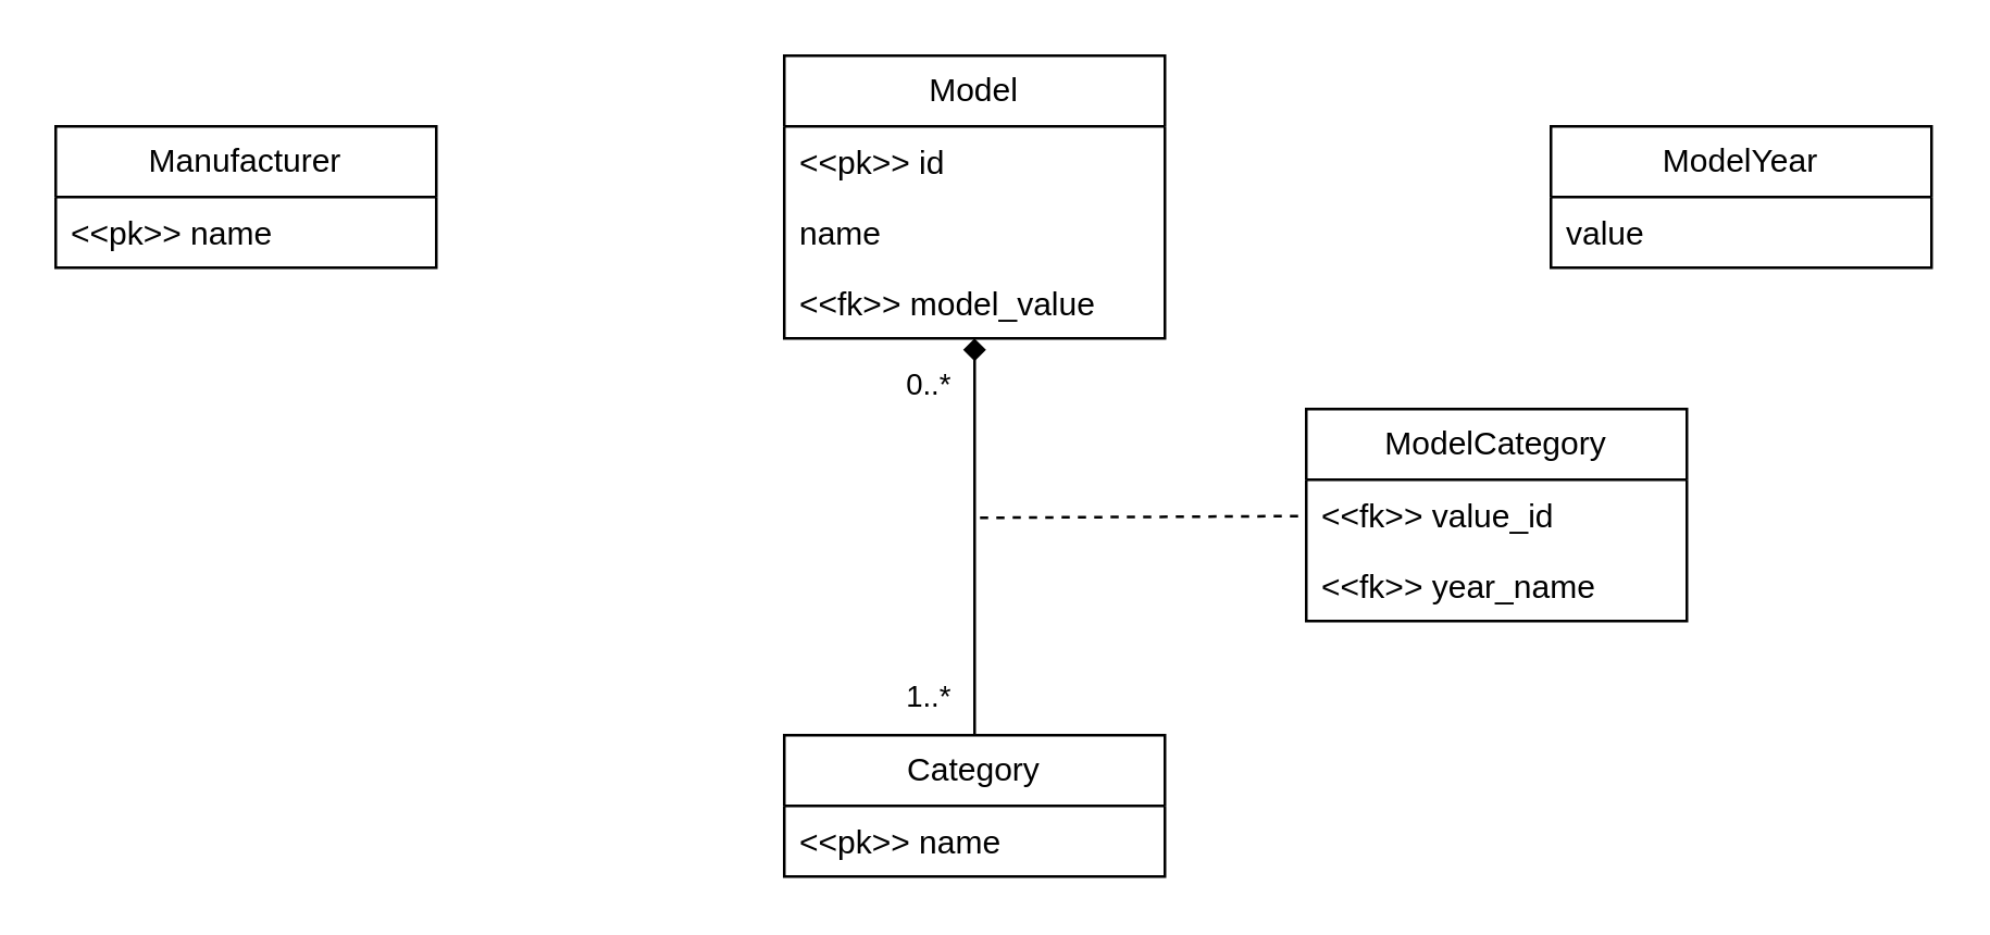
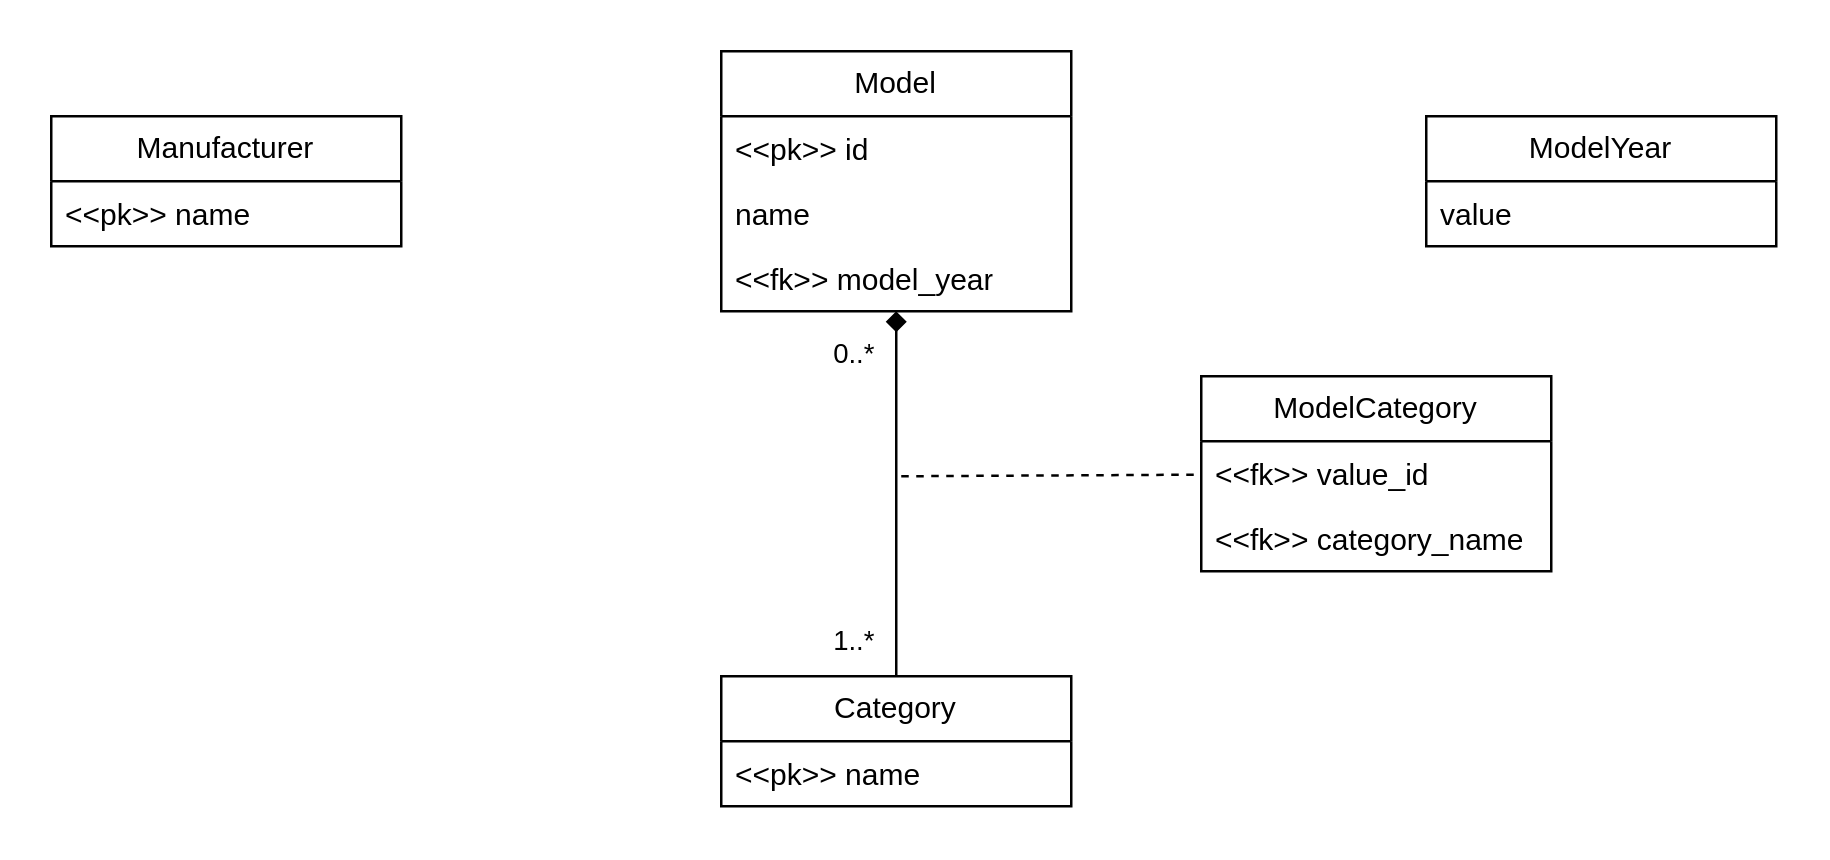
  <mxCell id="0" />
  <mxCell id="1" parent="0" />
  <mxCell id="2" value="Manufacturer" style="swimlane;fontStyle=0;childLayout=stackLayout;horizontal=1;startSize=26;fillColor=none;horizontalStack=0;resizeParent=1;resizeParentMax=0;resizeLast=0;collapsible=1;marginBottom=0;whiteSpace=wrap;html=1;" vertex="1" parent="1"><mxGeometry x="20" y="46" width="140" height="52" as="geometry" /></mxCell>
  <mxCell id="3" value="&amp;lt;&amp;lt;pk&amp;gt;&amp;gt; name" style="text;strokeColor=none;fillColor=none;align=left;verticalAlign=top;spacingLeft=4;spacingRight=4;overflow=hidden;rotatable=0;points=[[0,0.5],[1,0.5]];portConstraint=eastwest;whiteSpace=wrap;html=1;" vertex="1" parent="2"><mxGeometry y="26" width="140" height="26" as="geometry" /></mxCell>
  <mxCell id="4" value="Model" style="swimlane;fontStyle=0;childLayout=stackLayout;horizontal=1;startSize=26;fillColor=none;horizontalStack=0;resizeParent=1;resizeParentMax=0;resizeLast=0;collapsible=1;marginBottom=0;whiteSpace=wrap;html=1;" vertex="1" parent="1"><mxGeometry x="288" y="20" width="140" height="104" as="geometry" /></mxCell>
  <mxCell id="5" value="&amp;lt;&amp;lt;pk&amp;gt;&amp;gt; id" style="text;strokeColor=none;fillColor=none;align=left;verticalAlign=top;spacingLeft=4;spacingRight=4;overflow=hidden;rotatable=0;points=[[0,0.5],[1,0.5]];portConstraint=eastwest;whiteSpace=wrap;html=1;" vertex="1" parent="4"><mxGeometry y="26" width="140" height="26" as="geometry" /></mxCell>
  <mxCell id="6" value="name" style="text;strokeColor=none;fillColor=none;align=left;verticalAlign=top;spacingLeft=4;spacingRight=4;overflow=hidden;rotatable=0;points=[[0,0.5],[1,0.5]];portConstraint=eastwest;whiteSpace=wrap;html=1;" vertex="1" parent="4"><mxGeometry y="52" width="140" height="26" as="geometry" /></mxCell>
- <mxCell id="7" value="&amp;lt;&amp;lt;fk&amp;gt;&amp;gt; model_value" style="text;strokeColor=none;fillColor=none;align=left;verticalAlign=top;spacingLeft=4;spacingRight=4;overflow=hidden;rotatable=0;points=[[0,0.5],[1,0.5]];portConstraint=eastwest;whiteSpace=wrap;html=1;" vertex="1" parent="4"><mxGeometry y="78" width="140" height="26" as="geometry" /></mxCell>
+ <mxCell id="7" value="&amp;lt;&amp;lt;fk&amp;gt;&amp;gt; model_year" style="text;strokeColor=none;fillColor=none;align=left;verticalAlign=top;spacingLeft=4;spacingRight=4;overflow=hidden;rotatable=0;points=[[0,0.5],[1,0.5]];portConstraint=eastwest;whiteSpace=wrap;html=1;" vertex="1" parent="4"><mxGeometry y="78" width="140" height="26" as="geometry" /></mxCell>
  <mxCell id="8" value="ModelYear" style="swimlane;fontStyle=0;childLayout=stackLayout;horizontal=1;startSize=26;fillColor=none;horizontalStack=0;resizeParent=1;resizeParentMax=0;resizeLast=0;collapsible=1;marginBottom=0;whiteSpace=wrap;html=1;" vertex="1" parent="1"><mxGeometry x="570" y="46" width="140" height="52" as="geometry" /></mxCell>
  <mxCell id="9" value="value" style="text;strokeColor=none;fillColor=none;align=left;verticalAlign=top;spacingLeft=4;spacingRight=4;overflow=hidden;rotatable=0;points=[[0,0.5],[1,0.5]];portConstraint=eastwest;whiteSpace=wrap;html=1;" vertex="1" parent="8"><mxGeometry y="26" width="140" height="26" as="geometry" /></mxCell>
  <mxCell id="10" value="Category" style="swimlane;fontStyle=0;childLayout=stackLayout;horizontal=1;startSize=26;fillColor=none;horizontalStack=0;resizeParent=1;resizeParentMax=0;resizeLast=0;collapsible=1;marginBottom=0;whiteSpace=wrap;html=1;" vertex="1" parent="1"><mxGeometry x="288" y="270" width="140" height="52" as="geometry" /></mxCell>
  <mxCell id="11" value="&amp;lt;&amp;lt;pk&amp;gt;&amp;gt; name" style="text;strokeColor=none;fillColor=none;align=left;verticalAlign=top;spacingLeft=4;spacingRight=4;overflow=hidden;rotatable=0;points=[[0,0.5],[1,0.5]];portConstraint=eastwest;whiteSpace=wrap;html=1;" vertex="1" parent="10"><mxGeometry y="26" width="140" height="26" as="geometry" /></mxCell>
  <mxCell id="12" value="" style="endArrow=diamond;html=1;rounded=0;movable=0;resizable=0;rotatable=0;deletable=0;editable=0;locked=1;connectable=0;" edge="1" parent="1" source="10" target="4"><mxGeometry width="50" height="50" relative="1" as="geometry"><mxPoint x="320" y="230" as="sourcePoint" /><mxPoint x="370" y="180" as="targetPoint" /></mxGeometry></mxCell>
  <mxCell id="13" value="0..*" style="edgeLabel;html=1;align=center;verticalAlign=middle;resizable=0;points=[];" vertex="1" connectable="0" parent="12"><mxGeometry x="0.598" relative="1" as="geometry"><mxPoint x="-18" y="-13" as="offset" /></mxGeometry></mxCell>
  <mxCell id="14" value="1..*" style="edgeLabel;html=1;align=center;verticalAlign=middle;resizable=0;points=[];" vertex="1" connectable="0" parent="12"><mxGeometry x="-0.801" y="2" relative="1" as="geometry"><mxPoint x="-16" as="offset" /></mxGeometry></mxCell>
  <mxCell id="15" value="ModelCategory" style="swimlane;fontStyle=0;childLayout=stackLayout;horizontal=1;startSize=26;fillColor=none;horizontalStack=0;resizeParent=1;resizeParentMax=0;resizeLast=0;collapsible=1;marginBottom=0;whiteSpace=wrap;html=1;" vertex="1" parent="1"><mxGeometry x="480" y="150" width="140" height="78" as="geometry" /></mxCell>
  <mxCell id="16" value="&amp;lt;&amp;lt;fk&amp;gt;&amp;gt; value_id" style="text;strokeColor=none;fillColor=none;align=left;verticalAlign=top;spacingLeft=4;spacingRight=4;overflow=hidden;rotatable=0;points=[[0,0.5],[1,0.5]];portConstraint=eastwest;whiteSpace=wrap;html=1;" vertex="1" parent="15"><mxGeometry y="26" width="140" height="26" as="geometry" /></mxCell>
- <mxCell id="17" value="&amp;lt;&amp;lt;fk&amp;gt;&amp;gt; year_name" style="text;strokeColor=none;fillColor=none;align=left;verticalAlign=top;spacingLeft=4;spacingRight=4;overflow=hidden;rotatable=0;points=[[0,0.5],[1,0.5]];portConstraint=eastwest;whiteSpace=wrap;html=1;" vertex="1" parent="15"><mxGeometry y="52" width="140" height="26" as="geometry" /></mxCell>
+ <mxCell id="17" value="&amp;lt;&amp;lt;fk&amp;gt;&amp;gt; category_name" style="text;strokeColor=none;fillColor=none;align=left;verticalAlign=top;spacingLeft=4;spacingRight=4;overflow=hidden;rotatable=0;points=[[0,0.5],[1,0.5]];portConstraint=eastwest;whiteSpace=wrap;html=1;" vertex="1" parent="15"><mxGeometry y="52" width="140" height="26" as="geometry" /></mxCell>
  <mxCell id="18" value="" style="endArrow=none;dashed=1;html=1;rounded=0;movable=0;resizable=0;rotatable=0;deletable=0;editable=0;locked=1;connectable=0;" edge="1" parent="1" target="15"><mxGeometry width="50" height="50" relative="1" as="geometry"><mxPoint x="360" y="190" as="sourcePoint" /><mxPoint x="260" y="160" as="targetPoint" /></mxGeometry></mxCell>
